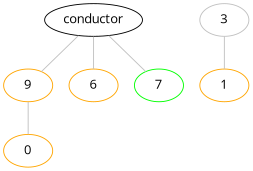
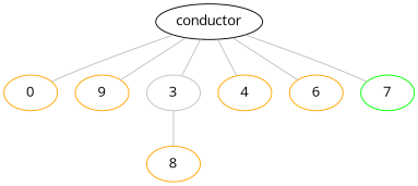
  digraph {
    fontname="Open Sans"
    node [color=orange fontname="Open Sans"]
    edge [color=grey dir=none fontname="Open Sans"]
    0
-   1
+   1 [label=8]
    n3 [label=9]
    3 [color=grey]
+   4
    6
    7 [color=green]
    conductor [color=""]
    subgraph sub_1 {
      0
      1
      n3
      3
+     4
      6
      7
      conductor
    }
    3 -> 1
-   n3 -> 0
+   conductor -> 0
    conductor -> n3
+   conductor -> 3
+   conductor -> 4
    conductor -> 6
    conductor -> 7
  }
